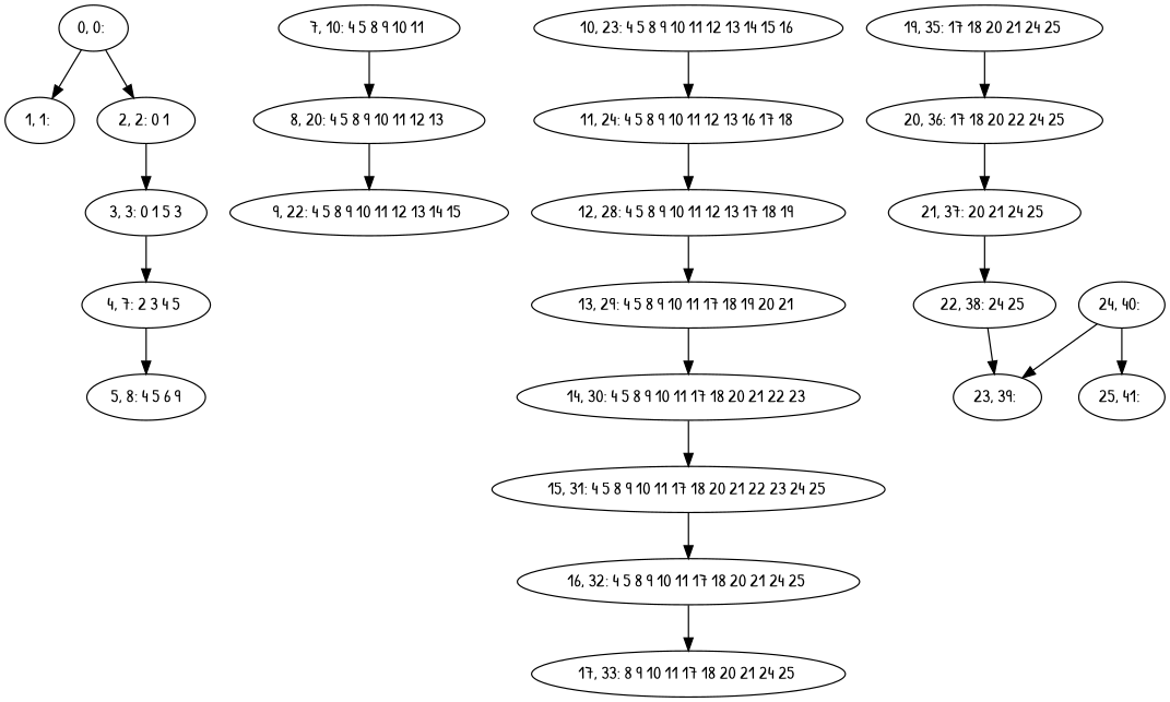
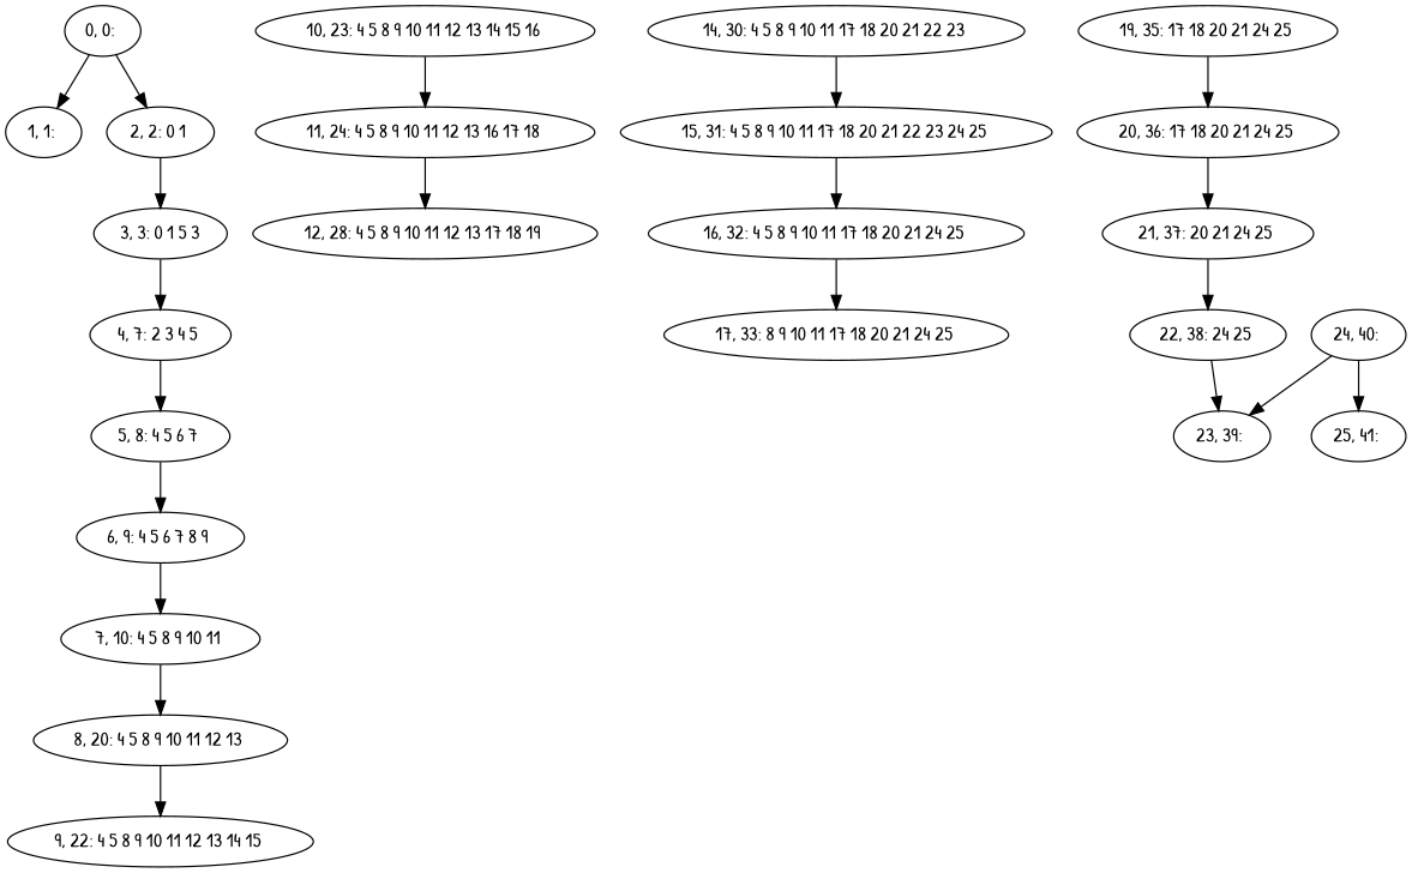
  digraph {
    fontname="Patrick Hand"
    node [fontname="Patrick Hand"]
    edge [fontname="Patrick Hand"]
    n1 [label="0, 0: "]
    n2 [label="1, 1: "]
    n3 [label="2, 2: 0 1 "]
    n4 [label="3, 3: 0 1 5 3"]
    n5 [label="4, 7: 2 3 4 5 "]
-   n6 [label="5, 8: 4 5 6 9"]
+   n6 [label="5, 8: 4 5 6 7 "]
+   n7 [label="6, 9: 4 5 6 7 8 9 "]
    n8 [label="7, 10: 4 5 8 9 10 11 "]
    n9 [label="8, 20: 4 5 8 9 10 11 12 13 "]
    n10 [label="9, 22: 4 5 8 9 10 11 12 13 14 15 "]
    n11 [label="10, 23: 4 5 8 9 10 11 12 13 14 15 16 "]
    n12 [label="11, 24: 4 5 8 9 10 11 12 13 16 17 18 "]
    n13 [label="12, 28: 4 5 8 9 10 11 12 13 17 18 19 "]
-   n14 [label="13, 29: 4 5 8 9 10 11 17 18 19 20 21 "]
    n15 [label="14, 30: 4 5 8 9 10 11 17 18 20 21 22 23 "]
    n16 [label="15, 31: 4 5 8 9 10 11 17 18 20 21 22 23 24 25 "]
    n17 [label="16, 32: 4 5 8 9 10 11 17 18 20 21 24 25 "]
    n18 [label="17, 33: 8 9 10 11 17 18 20 21 24 25 "]
    n19 [label="19, 35: 17 18 20 21 24 25 "]
-   n20 [label="20, 36: 17 18 20 22 24 25"]
+   n20 [label="20, 36: 17 18 20 21 24 25 "]
    n21 [label="21, 37: 20 21 24 25 "]
    n22 [label="22, 38: 24 25 "]
    n23 [label="23, 39: "]
    n24 [label="24, 40: "]
    n25 [label="25, 41: "]
    n1 -> n2
    n1 -> n3
    n3 -> n4
    n4 -> n5
    n5 -> n6
+   n6 -> n7
+   n7 -> n8
    n8 -> n9
    n9 -> n10
    n11 -> n12
    n12 -> n13
-   n13 -> n14
-   n14 -> n15
    n15 -> n16
    n16 -> n17
    n17 -> n18
    n19 -> n20
    n20 -> n21
    n21 -> n22
    n22 -> n23
    n24 -> n23
    n24 -> n25
  }
